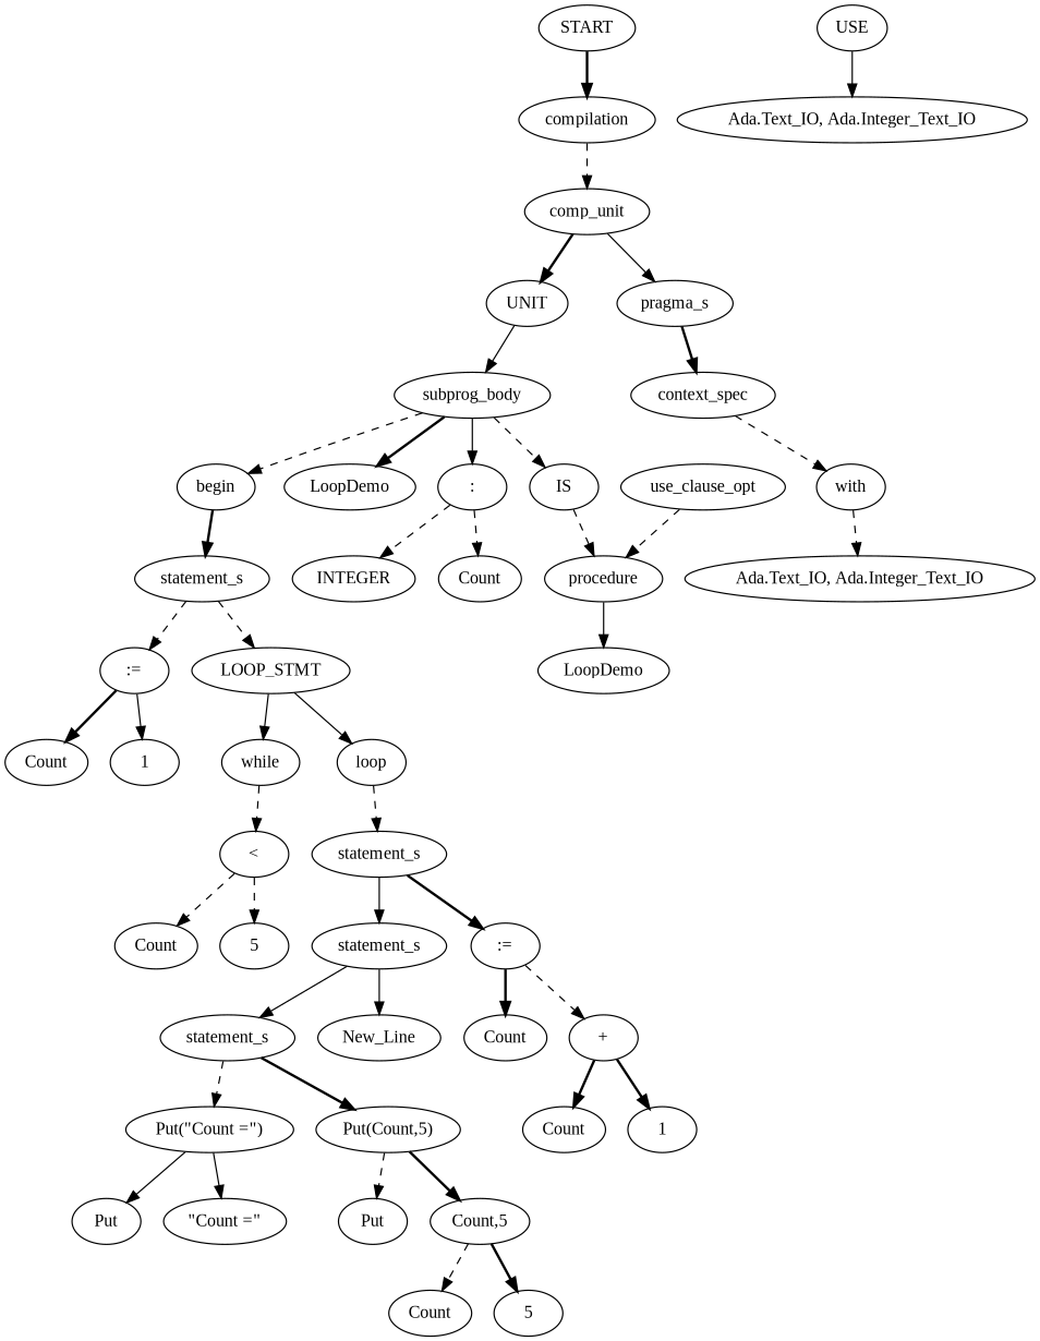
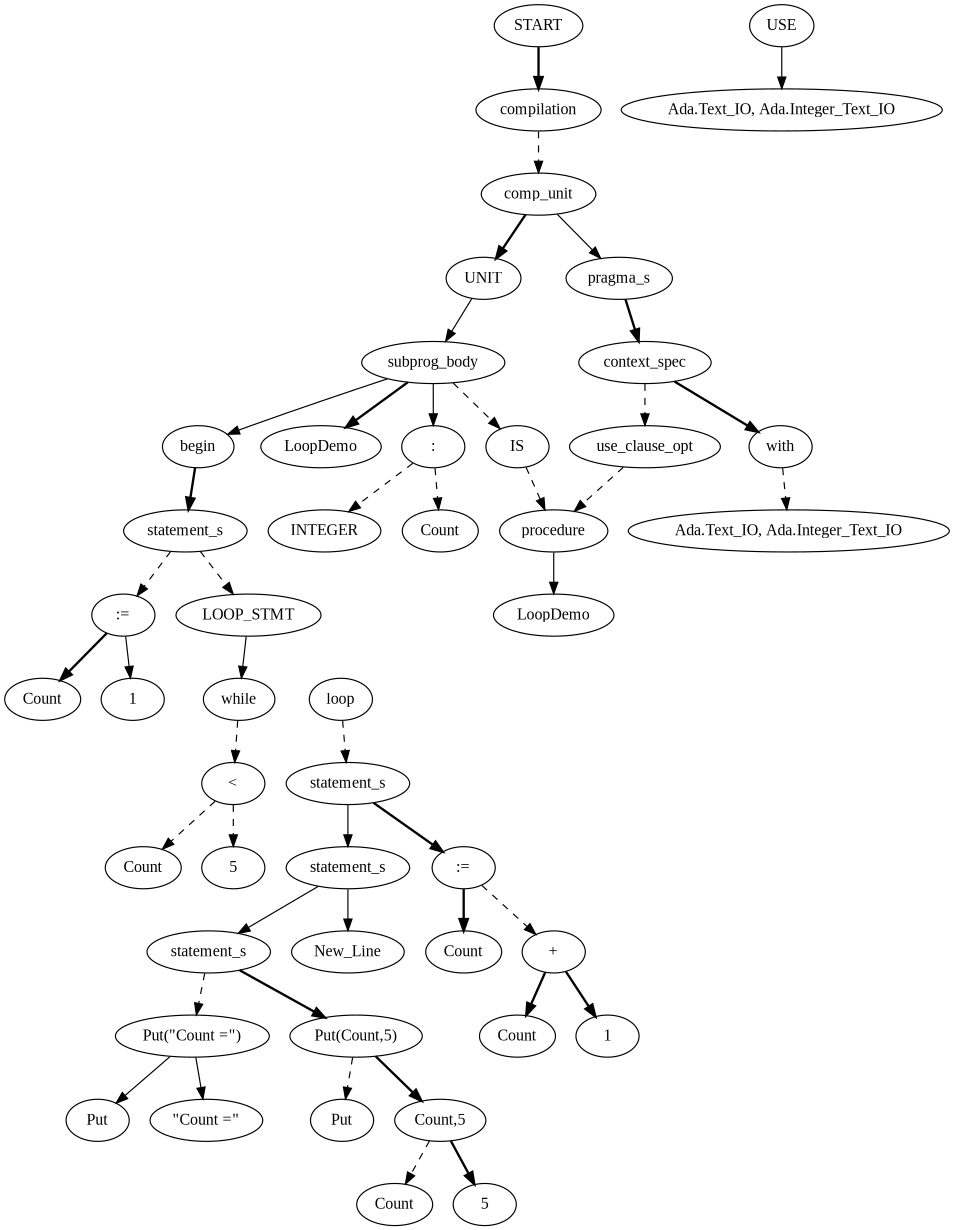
  digraph {
    fontname="Liberation Serif"
    node [fontname="Liberation Serif"]
    edge [fontname="Liberation Serif" style=dashed]
    n1 [label=START]
    n2 [label=compilation]
    n3 [label=comp_unit]
    n4 [label=UNIT]
    n5 [label=pragma_s]
    n6 [label=context_spec]
    n7 [label=with]
    n8 [label=use_clause_opt]
    n9 [label=subprog_body]
    n10 [label="Ada.Text_IO, Ada.Integer_Text_IO"]
    n11 [label=procedure]
    n12 [label=USE]
    n13 [label="Ada.Text_IO, Ada.Integer_Text_IO"]
    n14 [label=IS]
    n15 [label=":"]
    n16 [label=begin]
    n17 [label=LoopDemo]
    n18 [label=Count]
    n19 [label=INTEGER]
    n20 [label=statement_s]
    n21 [label=LoopDemo]
    n22 [label=":="]
    n23 [label=LOOP_STMT]
    n24 [label=Count]
    n25 [label=1]
    n26 [label=while]
    n27 [label=loop]
    n28 [label="<"]
    n29 [label=statement_s]
    n30 [label=Count]
    n31 [label=5]
    n32 [label=statement_s]
    n33 [label=":="]
    n34 [label=statement_s]
    n35 [label=New_Line]
    n36 [label=Count]
    n37 [label="+"]
    n38 [label="Put(\"Count =\")"]
    n39 [label="Put(Count,5)"]
    n40 [label=Put]
    n41 [label="\"Count =\""]
    n42 [label=Put]
    n43 [label="Count,5"]
    n44 [label=Count]
    n45 [label=5]
    n46 [label=Count]
    n47 [label=1]
    n1 -> n2 [style=bold]
    n2 -> n3
    n3 -> n4 [style=bold]
    n3 -> n5 [style=solid]
    n4 -> n9 [style=solid]
    n5 -> n6 [style=bold]
-   n6 -> n7
+   n6 -> n7 [style=bold]
+   n6 -> n8
    n7 -> n10
    n8 -> n11
    n9 -> n14
    n9 -> n15 [style=solid]
-   n9 -> n16
+   n9 -> n16 [style=solid]
    n9 -> n17 [style=bold]
    n11 -> n21 [style=solid]
    n12 -> n13 [style=solid]
    n14 -> n11
    n15 -> n18
    n15 -> n19
    n16 -> n20 [style=bold]
    n20 -> n22
    n20 -> n23
    n22 -> n24 [style=bold]
    n22 -> n25 [style=solid]
    n23 -> n26 [style=solid]
-   n23 -> n27 [style=solid]
    n26 -> n28
    n27 -> n29
    n28 -> n30
    n28 -> n31
    n29 -> n32 [style=solid]
    n29 -> n33 [style=bold]
    n32 -> n34 [style=solid]
    n32 -> n35 [style=solid]
    n33 -> n36 [style=bold]
    n33 -> n37
    n34 -> n38
    n34 -> n39 [style=bold]
    n37 -> n46 [style=bold]
    n37 -> n47 [style=bold]
    n38 -> n40 [style=solid]
    n38 -> n41 [style=solid]
    n39 -> n42
    n39 -> n43 [style=bold]
    n43 -> n44
    n43 -> n45 [style=bold]
  }
